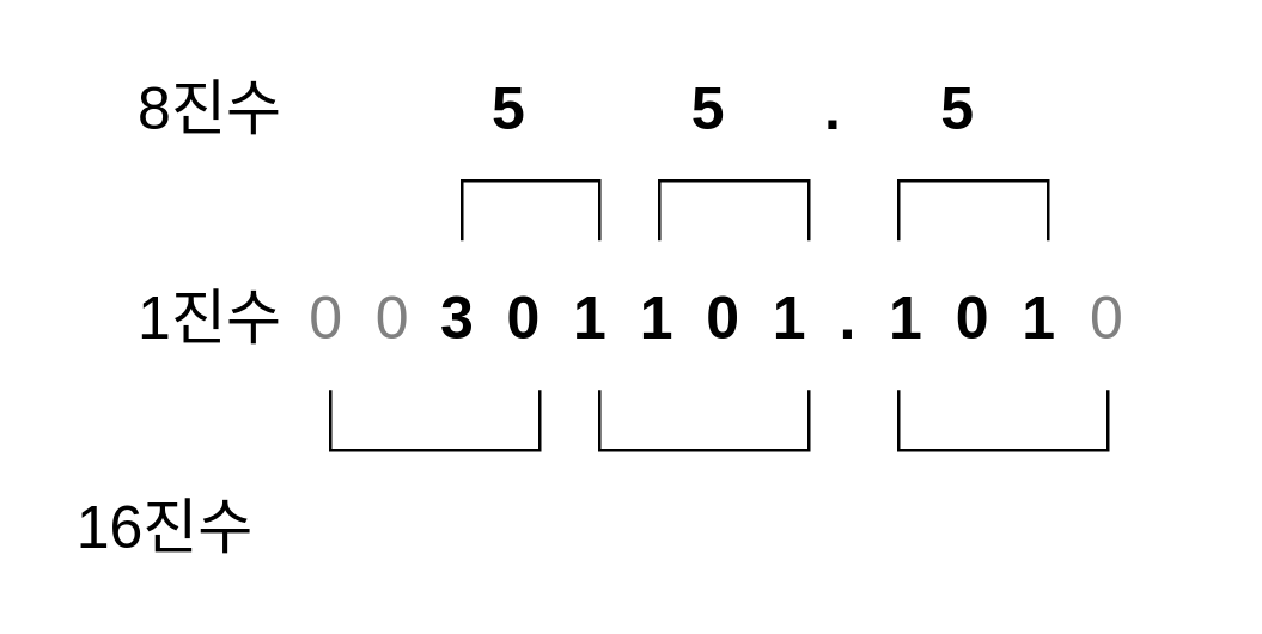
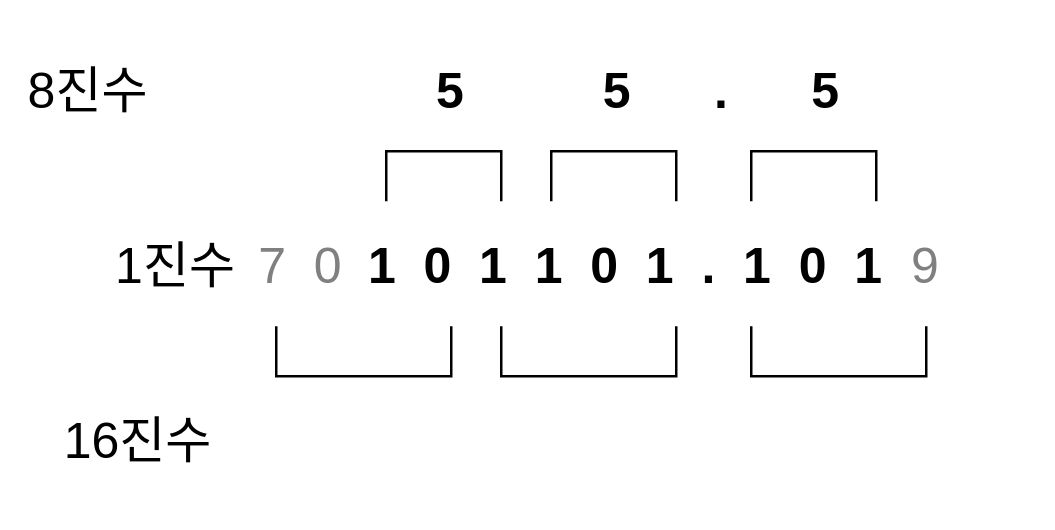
  <mxCell id="0" />
  <mxCell id="1" parent="0" />
- <mxCell id="2" value="&lt;b&gt;&lt;font style=&quot;font-size: 20px&quot;&gt;3&amp;nbsp; 0&amp;nbsp; 1&amp;nbsp; 1&amp;nbsp; 0&amp;nbsp; 1&amp;nbsp; .&amp;nbsp; 1&amp;nbsp; 0&amp;nbsp; 1&lt;/font&gt;&lt;/b&gt;" style="text;html=1;strokeColor=none;fillColor=none;align=center;verticalAlign=middle;whiteSpace=wrap;rounded=0;" vertex="1" parent="1"><mxGeometry x="100" y="90" width="300" height="30" as="geometry" /></mxCell>
+ <mxCell id="2" value="&lt;b&gt;&lt;font style=&quot;font-size: 20px&quot;&gt;1&amp;nbsp; 0&amp;nbsp; 1&amp;nbsp; 1&amp;nbsp; 0&amp;nbsp; 1&amp;nbsp; .&amp;nbsp; 1&amp;nbsp; 0&amp;nbsp; 1&lt;/font&gt;&lt;/b&gt;" style="text;html=1;strokeColor=none;fillColor=none;align=center;verticalAlign=middle;whiteSpace=wrap;rounded=0;" vertex="1" parent="1"><mxGeometry x="100" y="90" width="300" height="30" as="geometry" /></mxCell>
  <mxCell id="3" value="1진수" style="text;html=1;strokeColor=none;fillColor=none;align=center;verticalAlign=middle;whiteSpace=wrap;rounded=0;fontSize=20;" vertex="1" parent="1"><mxGeometry x="40" y="90" width="60" height="30" as="geometry" /></mxCell>
- <mxCell id="4" value="8진수" style="text;html=1;strokeColor=none;fillColor=none;align=center;verticalAlign=middle;whiteSpace=wrap;rounded=0;fontSize=20;" vertex="1" parent="1"><mxGeometry x="40" y="20" width="60" height="30" as="geometry" /></mxCell>
+ <mxCell id="4" value="8진수" style="text;html=1;strokeColor=none;fillColor=none;align=center;verticalAlign=middle;whiteSpace=wrap;rounded=0;fontSize=20;" vertex="1" parent="1"><mxGeometry x="5" y="20" width="60" height="30" as="geometry" /></mxCell>
  <mxCell id="5" value="16진수" style="text;html=1;strokeColor=none;fillColor=none;align=center;verticalAlign=middle;whiteSpace=wrap;rounded=0;fontSize=20;" vertex="1" parent="1"><mxGeometry x="20" y="160" width="70" height="30" as="geometry" /></mxCell>
  <mxCell id="6" value="" style="endArrow=none;html=1;rounded=0;fontSize=20;" edge="1" parent="1"><mxGeometry width="50" height="50" relative="1" as="geometry"><mxPoint x="270" y="80" as="sourcePoint" /><mxPoint x="220" y="80" as="targetPoint" /><Array as="points"><mxPoint x="270" y="60" /><mxPoint x="220" y="60" /></Array></mxGeometry></mxCell>
  <mxCell id="7" value="" style="endArrow=none;html=1;rounded=0;fontSize=20;" edge="1" parent="1"><mxGeometry width="50" height="50" relative="1" as="geometry"><mxPoint x="200" y="80" as="sourcePoint" /><mxPoint x="154" y="80" as="targetPoint" /><Array as="points"><mxPoint x="200" y="60" /><mxPoint x="154" y="60" /></Array></mxGeometry></mxCell>
  <mxCell id="8" value="" style="endArrow=none;html=1;rounded=0;fontSize=20;" edge="1" parent="1"><mxGeometry width="50" height="50" relative="1" as="geometry"><mxPoint x="350" y="80" as="sourcePoint" /><mxPoint x="300" y="80" as="targetPoint" /><Array as="points"><mxPoint x="350" y="60" /><mxPoint x="300" y="60" /></Array></mxGeometry></mxCell>
  <mxCell id="9" value="" style="endArrow=none;html=1;rounded=0;fontSize=20;" edge="1" parent="1"><mxGeometry width="50" height="50" relative="1" as="geometry"><mxPoint x="200" y="130" as="sourcePoint" /><mxPoint x="270" y="130" as="targetPoint" /><Array as="points"><mxPoint x="200" y="150" /><mxPoint x="270" y="150" /></Array></mxGeometry></mxCell>
  <mxCell id="10" value="" style="endArrow=none;html=1;rounded=0;fontSize=20;" edge="1" parent="1"><mxGeometry width="50" height="50" relative="1" as="geometry"><mxPoint x="110" y="130" as="sourcePoint" /><mxPoint x="180" y="130" as="targetPoint" /><Array as="points"><mxPoint x="110" y="150" /><mxPoint x="180" y="150" /></Array></mxGeometry></mxCell>
  <mxCell id="11" value="" style="endArrow=none;html=1;rounded=0;fontSize=20;" edge="1" parent="1"><mxGeometry width="50" height="50" relative="1" as="geometry"><mxPoint x="300" y="130" as="sourcePoint" /><mxPoint x="370" y="130" as="targetPoint" /><Array as="points"><mxPoint x="300" y="150" /><mxPoint x="370" y="150" /></Array></mxGeometry></mxCell>
- <mxCell id="12" value="0&amp;nbsp; 0" style="text;html=1;strokeColor=none;fillColor=none;align=center;verticalAlign=middle;whiteSpace=wrap;rounded=0;fontSize=20;fontColor=#808080;" vertex="1" parent="1"><mxGeometry x="100" y="90" width="40" height="30" as="geometry" /></mxCell>
- <mxCell id="13" value="0" style="text;html=1;strokeColor=none;fillColor=none;align=center;verticalAlign=middle;whiteSpace=wrap;rounded=0;fontSize=20;fontColor=#808080;" vertex="1" parent="1"><mxGeometry x="360" y="90" width="20" height="30" as="geometry" /></mxCell>
- <mxCell id="14" value="5&amp;nbsp; &amp;nbsp; &amp;nbsp; &amp;nbsp; &amp;nbsp; 5&amp;nbsp; &amp;nbsp; &amp;nbsp; .&amp;nbsp; &amp;nbsp; &amp;nbsp; 5" style="text;html=1;strokeColor=none;fillColor=none;align=center;verticalAlign=middle;whiteSpace=wrap;rounded=0;fontSize=20;fontColor=#000000;fontStyle=1" vertex="1" parent="1"><mxGeometry x="140" y="20" width="210" height="30" as="geometry" /></mxCell>
+ <mxCell id="12" value="7&amp;nbsp; 0" style="text;html=1;strokeColor=none;fillColor=none;align=center;verticalAlign=middle;whiteSpace=wrap;rounded=0;fontSize=20;fontColor=#808080;" vertex="1" parent="1"><mxGeometry x="100" y="90" width="40" height="30" as="geometry" /></mxCell>
+ <mxCell id="13" value="9" style="text;html=1;strokeColor=none;fillColor=none;align=center;verticalAlign=middle;whiteSpace=wrap;rounded=0;fontSize=20;fontColor=#808080;" vertex="1" parent="1"><mxGeometry x="360" y="90" width="20" height="30" as="geometry" /></mxCell>
+ <mxCell id="14" value="5&amp;nbsp; &amp;nbsp; &amp;nbsp; &amp;nbsp; &amp;nbsp; 5&amp;nbsp; &amp;nbsp; &amp;nbsp; .&amp;nbsp; &amp;nbsp; &amp;nbsp; 5" style="text;html=1;strokeColor=none;fillColor=none;align=center;verticalAlign=middle;whiteSpace=wrap;rounded=0;fontSize=20;fontColor=#000000;fontStyle=1" vertex="1" parent="1"><mxGeometry x="150" y="20" width="210" height="30" as="geometry" /></mxCell>
